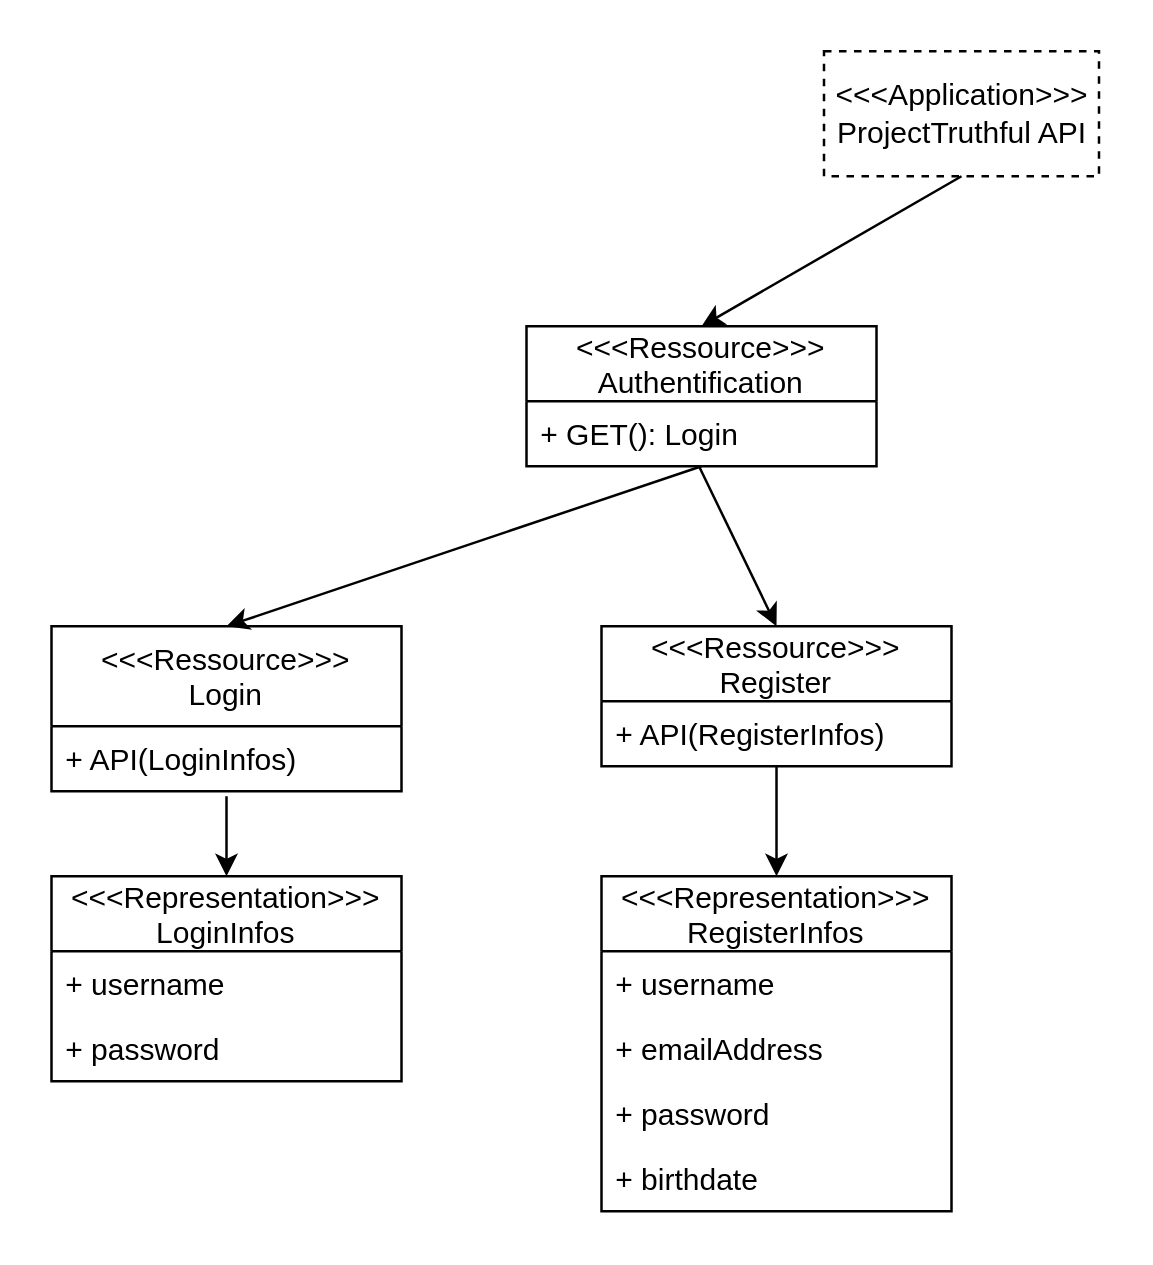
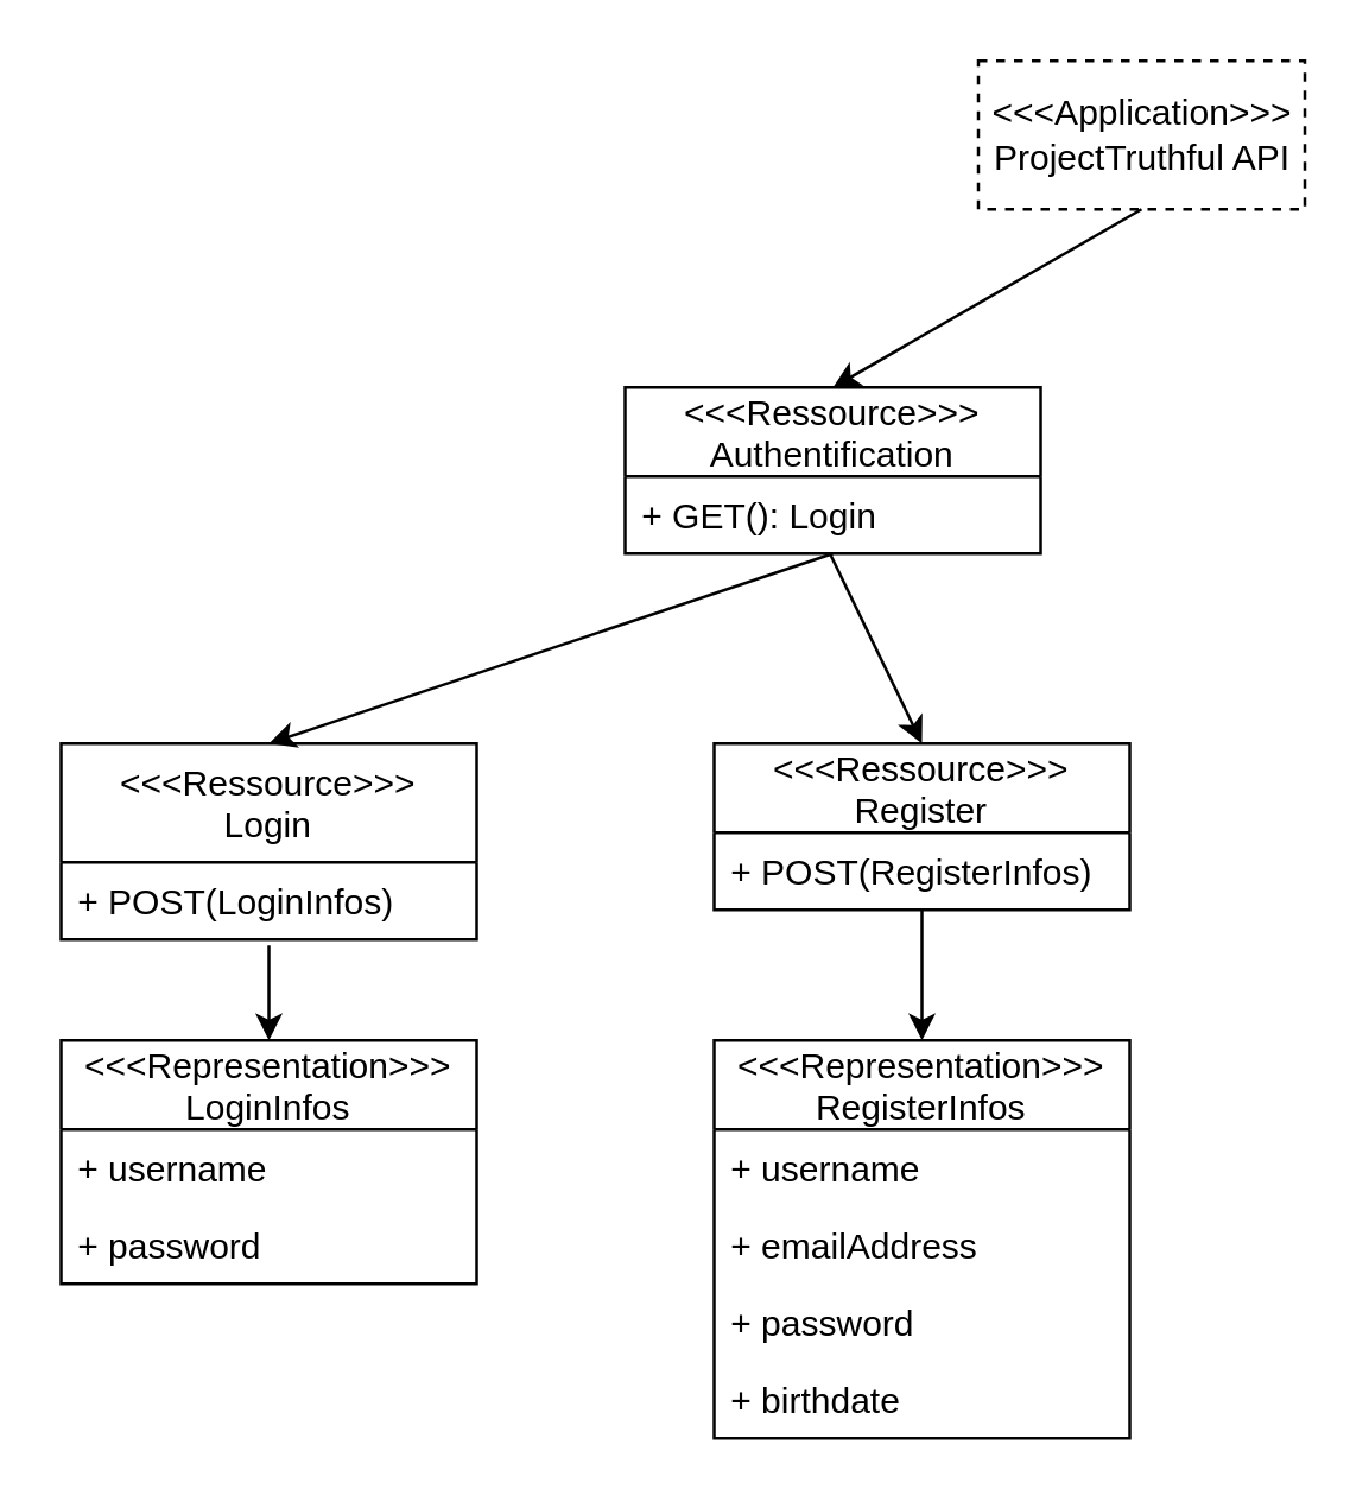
  <mxCell id="0" />
  <mxCell id="1" parent="0" />
  <mxCell id="2" value="&amp;lt;&amp;lt;&amp;lt;Application&amp;gt;&amp;gt;&amp;gt;&lt;br&gt;ProjectTruthful API" style="html=1;dashed=1;" vertex="1" parent="1"><mxGeometry x="329" y="20" width="110" height="50" as="geometry" /></mxCell>
  <mxCell id="3" value="&lt;&lt;&lt;Ressource&gt;&gt;&gt;&#10;Authentification" style="swimlane;fontStyle=0;childLayout=stackLayout;horizontal=1;startSize=30;fillColor=none;horizontalStack=0;resizeParent=1;resizeParentMax=0;resizeLast=0;collapsible=1;marginBottom=0;" vertex="1" parent="1"><mxGeometry x="210" y="130" width="140" height="56" as="geometry" /></mxCell>
  <mxCell id="4" value="" style="endArrow=classic;html=1;rounded=0;entryX=0.5;entryY=0;entryDx=0;entryDy=0;" edge="1" parent="3" target="16"><mxGeometry width="50" height="50" relative="1" as="geometry"><mxPoint x="70" y="56" as="sourcePoint" /><mxPoint x="120" y="6" as="targetPoint" /></mxGeometry></mxCell>
  <mxCell id="5" value="" style="endArrow=classic;html=1;rounded=0;entryX=0.5;entryY=0;entryDx=0;entryDy=0;" edge="1" parent="3" target="8"><mxGeometry width="50" height="50" relative="1" as="geometry"><mxPoint x="69" y="56" as="sourcePoint" /><mxPoint x="119" y="6" as="targetPoint" /></mxGeometry></mxCell>
  <mxCell id="6" value="+ GET(): Login" style="text;strokeColor=none;fillColor=none;align=left;verticalAlign=top;spacingLeft=4;spacingRight=4;overflow=hidden;rotatable=0;points=[[0,0.5],[1,0.5]];portConstraint=eastwest;" vertex="1" parent="3"><mxGeometry y="30" width="140" height="26" as="geometry" /></mxCell>
  <mxCell id="7" value="" style="endArrow=classic;html=1;rounded=0;entryX=0.5;entryY=0;entryDx=0;entryDy=0;exitX=0.5;exitY=1;exitDx=0;exitDy=0;" edge="1" parent="1" source="2" target="3"><mxGeometry width="50" height="50" relative="1" as="geometry"><mxPoint x="240" y="120" as="sourcePoint" /><mxPoint x="290" y="70" as="targetPoint" /></mxGeometry></mxCell>
  <mxCell id="8" value="&lt;&lt;&lt;Ressource&gt;&gt;&gt;&#10;Register" style="swimlane;fontStyle=0;childLayout=stackLayout;horizontal=1;startSize=30;fillColor=none;horizontalStack=0;resizeParent=1;resizeParentMax=0;resizeLast=0;collapsible=1;marginBottom=0;" vertex="1" parent="1"><mxGeometry x="240" y="250" width="140" height="56" as="geometry" /></mxCell>
- <mxCell id="9" value="+ API(RegisterInfos)" style="text;strokeColor=none;fillColor=none;align=left;verticalAlign=top;spacingLeft=4;spacingRight=4;overflow=hidden;rotatable=0;points=[[0,0.5],[1,0.5]];portConstraint=eastwest;" vertex="1" parent="8"><mxGeometry y="30" width="140" height="26" as="geometry" /></mxCell>
+ <mxCell id="9" value="+ POST(RegisterInfos)" style="text;strokeColor=none;fillColor=none;align=left;verticalAlign=top;spacingLeft=4;spacingRight=4;overflow=hidden;rotatable=0;points=[[0,0.5],[1,0.5]];portConstraint=eastwest;" vertex="1" parent="8"><mxGeometry y="30" width="140" height="26" as="geometry" /></mxCell>
  <mxCell id="10" value="&lt;&lt;&lt;Representation&gt;&gt;&gt;&#10;RegisterInfos" style="swimlane;fontStyle=0;childLayout=stackLayout;horizontal=1;startSize=30;fillColor=none;horizontalStack=0;resizeParent=1;resizeParentMax=0;resizeLast=0;collapsible=1;marginBottom=0;" vertex="1" parent="1"><mxGeometry x="240" y="350" width="140" height="134" as="geometry" /></mxCell>
  <mxCell id="11" value="+ username" style="text;strokeColor=none;fillColor=none;align=left;verticalAlign=top;spacingLeft=4;spacingRight=4;overflow=hidden;rotatable=0;points=[[0,0.5],[1,0.5]];portConstraint=eastwest;" vertex="1" parent="10"><mxGeometry y="30" width="140" height="26" as="geometry" /></mxCell>
  <mxCell id="12" value="+ emailAddress" style="text;strokeColor=none;fillColor=none;align=left;verticalAlign=top;spacingLeft=4;spacingRight=4;overflow=hidden;rotatable=0;points=[[0,0.5],[1,0.5]];portConstraint=eastwest;" vertex="1" parent="10"><mxGeometry y="56" width="140" height="26" as="geometry" /></mxCell>
  <mxCell id="13" value="+ password" style="text;strokeColor=none;fillColor=none;align=left;verticalAlign=top;spacingLeft=4;spacingRight=4;overflow=hidden;rotatable=0;points=[[0,0.5],[1,0.5]];portConstraint=eastwest;" vertex="1" parent="10"><mxGeometry y="82" width="140" height="26" as="geometry" /></mxCell>
  <mxCell id="14" value="+ birthdate" style="text;strokeColor=none;fillColor=none;align=left;verticalAlign=top;spacingLeft=4;spacingRight=4;overflow=hidden;rotatable=0;points=[[0,0.5],[1,0.5]];portConstraint=eastwest;" vertex="1" parent="10"><mxGeometry y="108" width="140" height="26" as="geometry" /></mxCell>
  <mxCell id="15" value="" style="endArrow=classic;html=1;rounded=0;entryX=0.5;entryY=0;entryDx=0;entryDy=0;" edge="1" parent="1" target="10"><mxGeometry width="50" height="50" relative="1" as="geometry"><mxPoint x="310" y="306" as="sourcePoint" /><mxPoint x="330" y="350" as="targetPoint" /></mxGeometry></mxCell>
  <mxCell id="16" value="&lt;&lt;&lt;Ressource&gt;&gt;&gt;&#10;Login" style="swimlane;fontStyle=0;childLayout=stackLayout;horizontal=1;startSize=40;fillColor=none;horizontalStack=0;resizeParent=1;resizeParentMax=0;resizeLast=0;collapsible=1;marginBottom=0;" vertex="1" parent="1"><mxGeometry x="20" y="250" width="140" height="66" as="geometry" /></mxCell>
  <mxCell id="17" value="" style="endArrow=classic;html=1;rounded=0;entryX=0.5;entryY=0;entryDx=0;entryDy=0;" edge="1" parent="16" target="19"><mxGeometry width="50" height="50" relative="1" as="geometry"><mxPoint x="70" y="68" as="sourcePoint" /><mxPoint x="120" y="18" as="targetPoint" /></mxGeometry></mxCell>
- <mxCell id="18" value="+ API(LoginInfos)" style="text;strokeColor=none;fillColor=none;align=left;verticalAlign=top;spacingLeft=4;spacingRight=4;overflow=hidden;rotatable=0;points=[[0,0.5],[1,0.5]];portConstraint=eastwest;" vertex="1" parent="16"><mxGeometry y="40" width="140" height="26" as="geometry" /></mxCell>
+ <mxCell id="18" value="+ POST(LoginInfos)" style="text;strokeColor=none;fillColor=none;align=left;verticalAlign=top;spacingLeft=4;spacingRight=4;overflow=hidden;rotatable=0;points=[[0,0.5],[1,0.5]];portConstraint=eastwest;" vertex="1" parent="16"><mxGeometry y="40" width="140" height="26" as="geometry" /></mxCell>
  <mxCell id="19" value="&lt;&lt;&lt;Representation&gt;&gt;&gt;&#10;LoginInfos" style="swimlane;fontStyle=0;childLayout=stackLayout;horizontal=1;startSize=30;fillColor=none;horizontalStack=0;resizeParent=1;resizeParentMax=0;resizeLast=0;collapsible=1;marginBottom=0;" vertex="1" parent="1"><mxGeometry x="20" y="350" width="140" height="82" as="geometry" /></mxCell>
  <mxCell id="20" value="+ username" style="text;strokeColor=none;fillColor=none;align=left;verticalAlign=top;spacingLeft=4;spacingRight=4;overflow=hidden;rotatable=0;points=[[0,0.5],[1,0.5]];portConstraint=eastwest;" vertex="1" parent="19"><mxGeometry y="30" width="140" height="26" as="geometry" /></mxCell>
  <mxCell id="21" value="+ password" style="text;strokeColor=none;fillColor=none;align=left;verticalAlign=top;spacingLeft=4;spacingRight=4;overflow=hidden;rotatable=0;points=[[0,0.5],[1,0.5]];portConstraint=eastwest;" vertex="1" parent="19"><mxGeometry y="56" width="140" height="26" as="geometry" /></mxCell>
